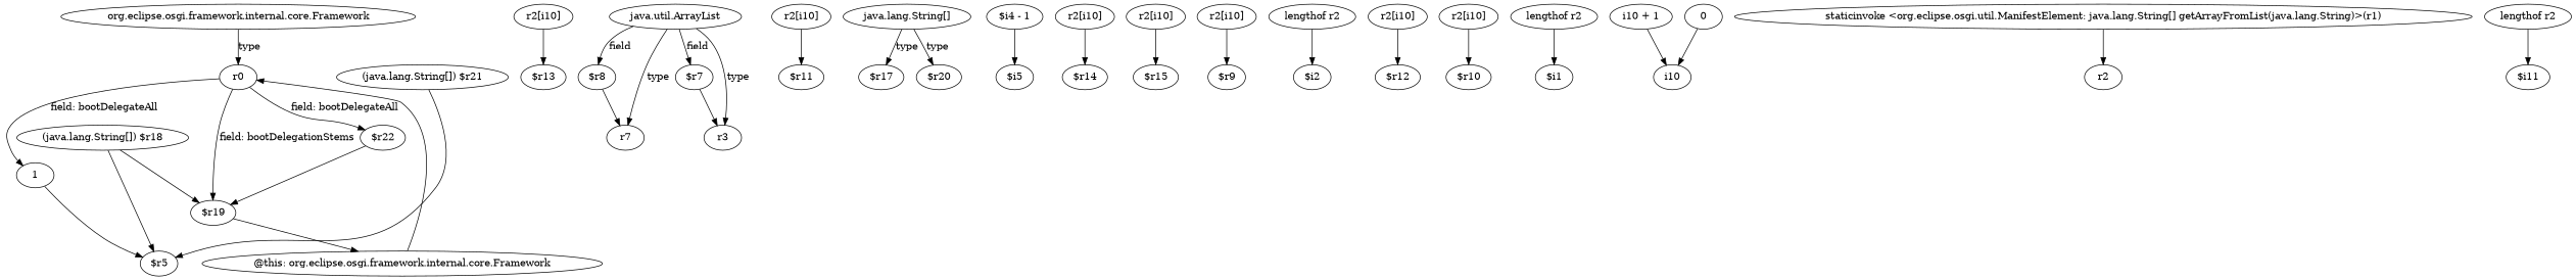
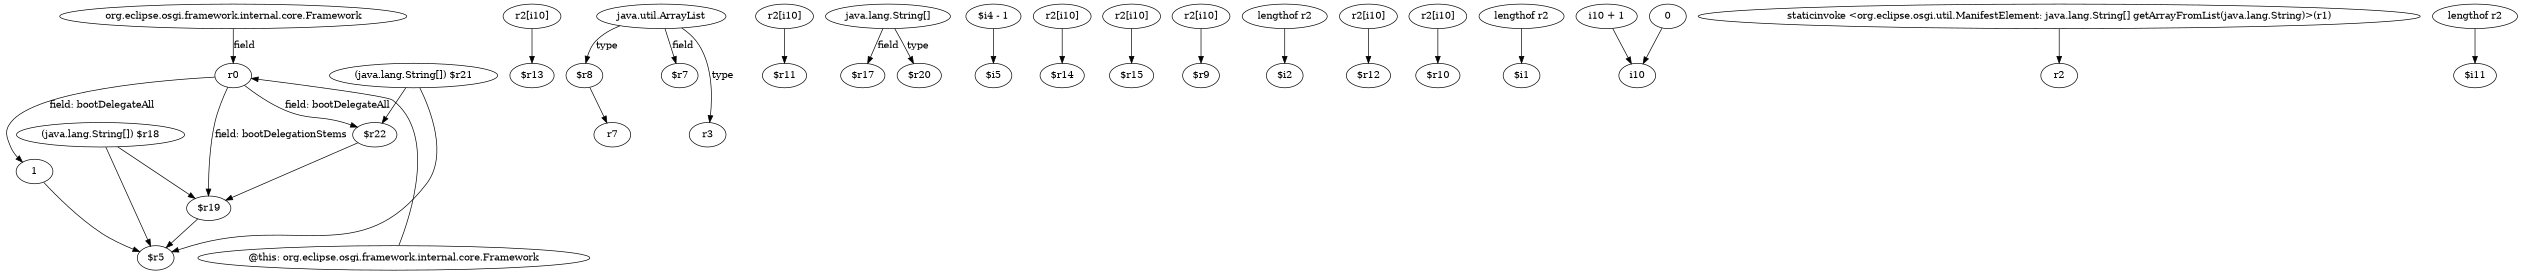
  digraph {
    n1 [label="org.eclipse.osgi.framework.internal.core.Framework"]
    n2 [label=r0]
    n3 [label=1]
    n4 [label="$r22"]
    n5 [label="$r19"]
    n6 [label="$r5"]
    n7 [label="r2[i10]"]
    n8 [label="$r13"]
    n9 [label="$r8"]
    n10 [label=r7]
    n11 [label="r2[i10]"]
    n12 [label="$r11"]
    n13 [label="java.lang.String[]"]
    n14 [label="$r17"]
    n15 [label="$r20"]
    n16 [label="$i4 - 1"]
    n17 [label="$i5"]
    n18 [label="r2[i10]"]
    n19 [label="$r14"]
    n20 [label="java.util.ArrayList"]
    n21 [label="$r7"]
    n22 [label=r3]
    n23 [label="r2[i10]"]
    n24 [label="$r15"]
    n25 [label="(java.lang.String[]) $r21"]
    n26 [label="(java.lang.String[]) $r18"]
    n27 [label="@this: org.eclipse.osgi.framework.internal.core.Framework"]
    n28 [label="r2[i10]"]
    n29 [label="$r9"]
    n30 [label="lengthof r2"]
    n31 [label="$i2"]
    n32 [label="r2[i10]"]
    n33 [label="$r12"]
    n34 [label="r2[i10]"]
    n35 [label="$r10"]
    n36 [label="lengthof r2"]
    n37 [label="$i1"]
    n38 [label="i10 + 1"]
    n39 [label=i10]
    n40 [label="staticinvoke <org.eclipse.osgi.util.ManifestElement: java.lang.String[] getArrayFromList(java.lang.String)>(r1)"]
    n41 [label=r2]
    n42 [label=0]
    n43 [label="lengthof r2"]
    n44 [label="$i11"]
-   n1 -> n2 [label=type]
+   n1 -> n2 [label=field]
    n2 -> n3 [label="field: bootDelegateAll"]
    n2 -> n4 [label="field: bootDelegateAll"]
    n2 -> n5 [label="field: bootDelegationStems"]
    n3 -> n6
    n4 -> n5
-   n5 -> n27
+   n5 -> n6
    n7 -> n8
    n9 -> n10
    n11 -> n12
-   n13 -> n14 [label=type]
+   n13 -> n14 [label=field]
    n13 -> n15 [label=type]
    n16 -> n17
    n18 -> n19
-   n20 -> n9 [label=field]
-   n20 -> n10 [label=type]
+   n20 -> n9 [label=type]
    n20 -> n21 [label=field]
    n20 -> n22 [label=type]
-   n21 -> n22
    n23 -> n24
+   n25 -> n4
    n25 -> n6
    n26 -> n5
    n26 -> n6
    n27 -> n2
    n28 -> n29
    n30 -> n31
    n32 -> n33
    n34 -> n35
    n36 -> n37
    n38 -> n39
    n40 -> n41
    n42 -> n39
    n43 -> n44
  }
